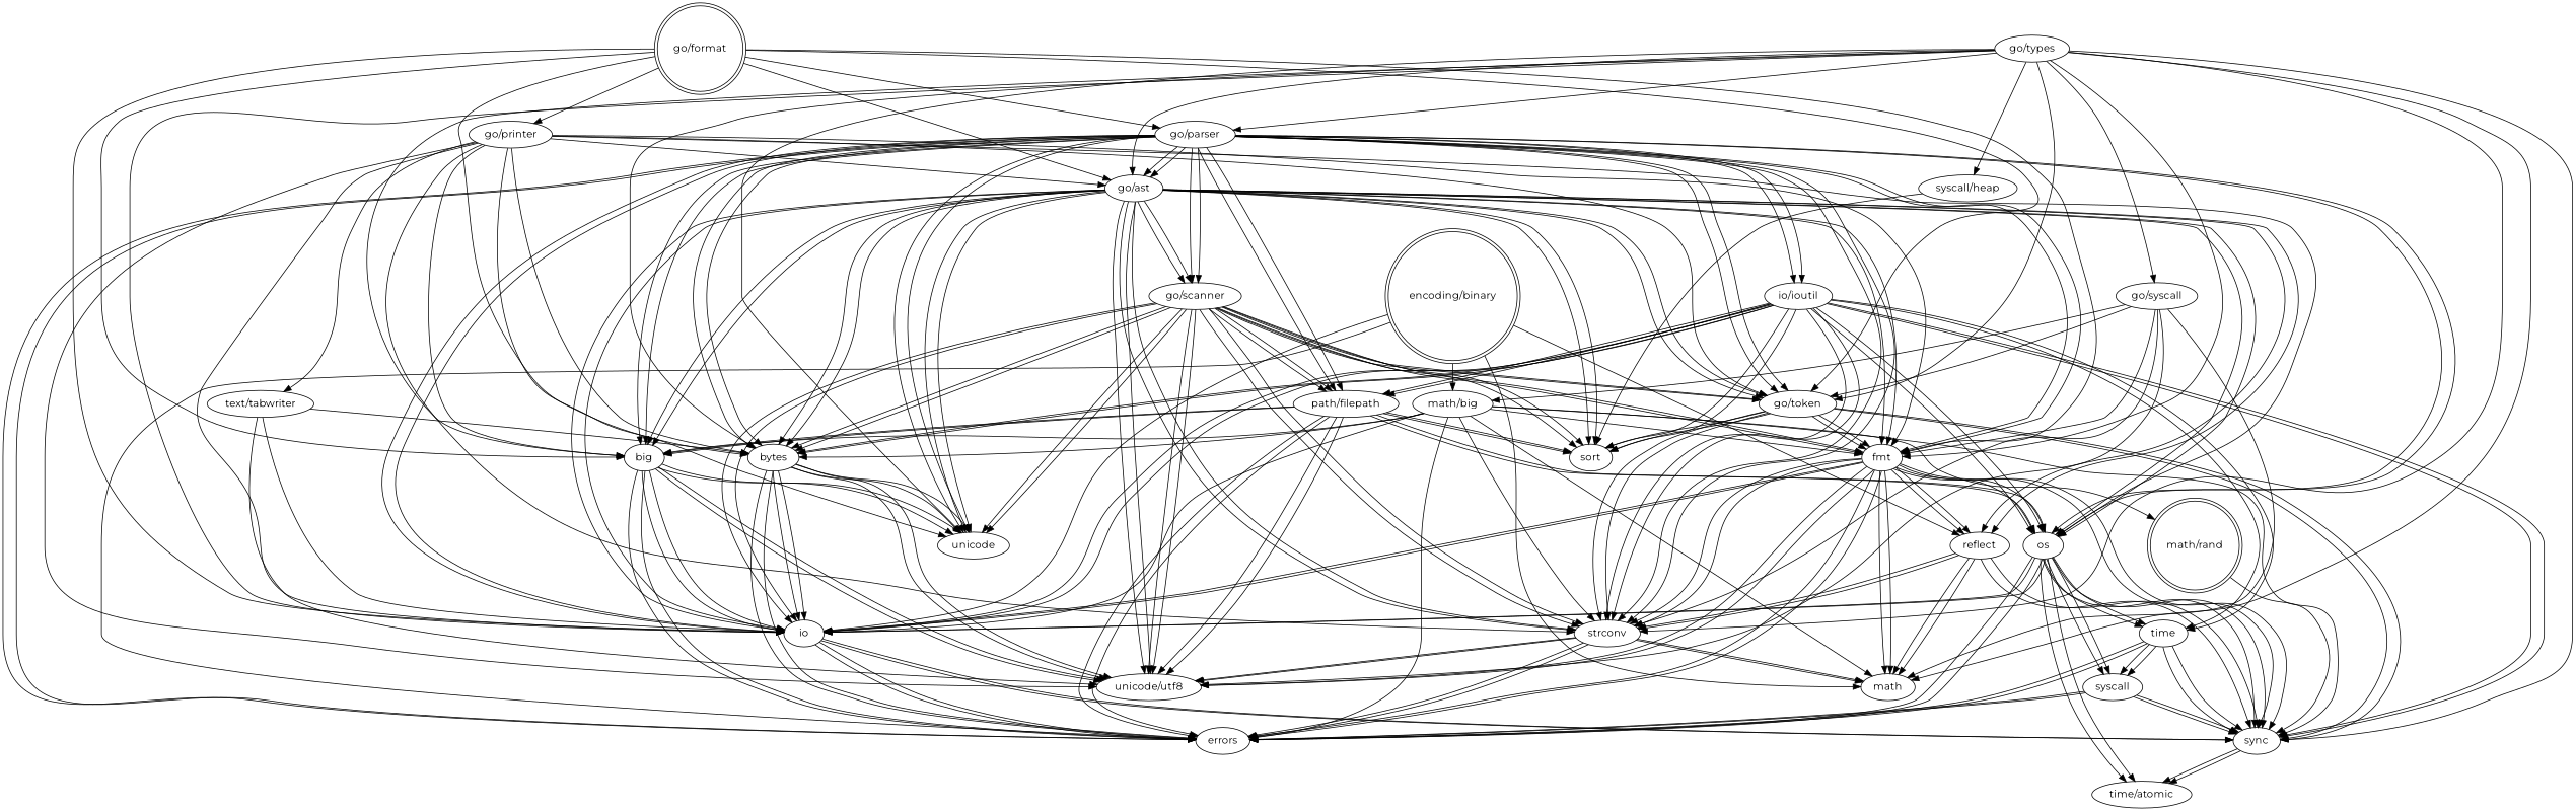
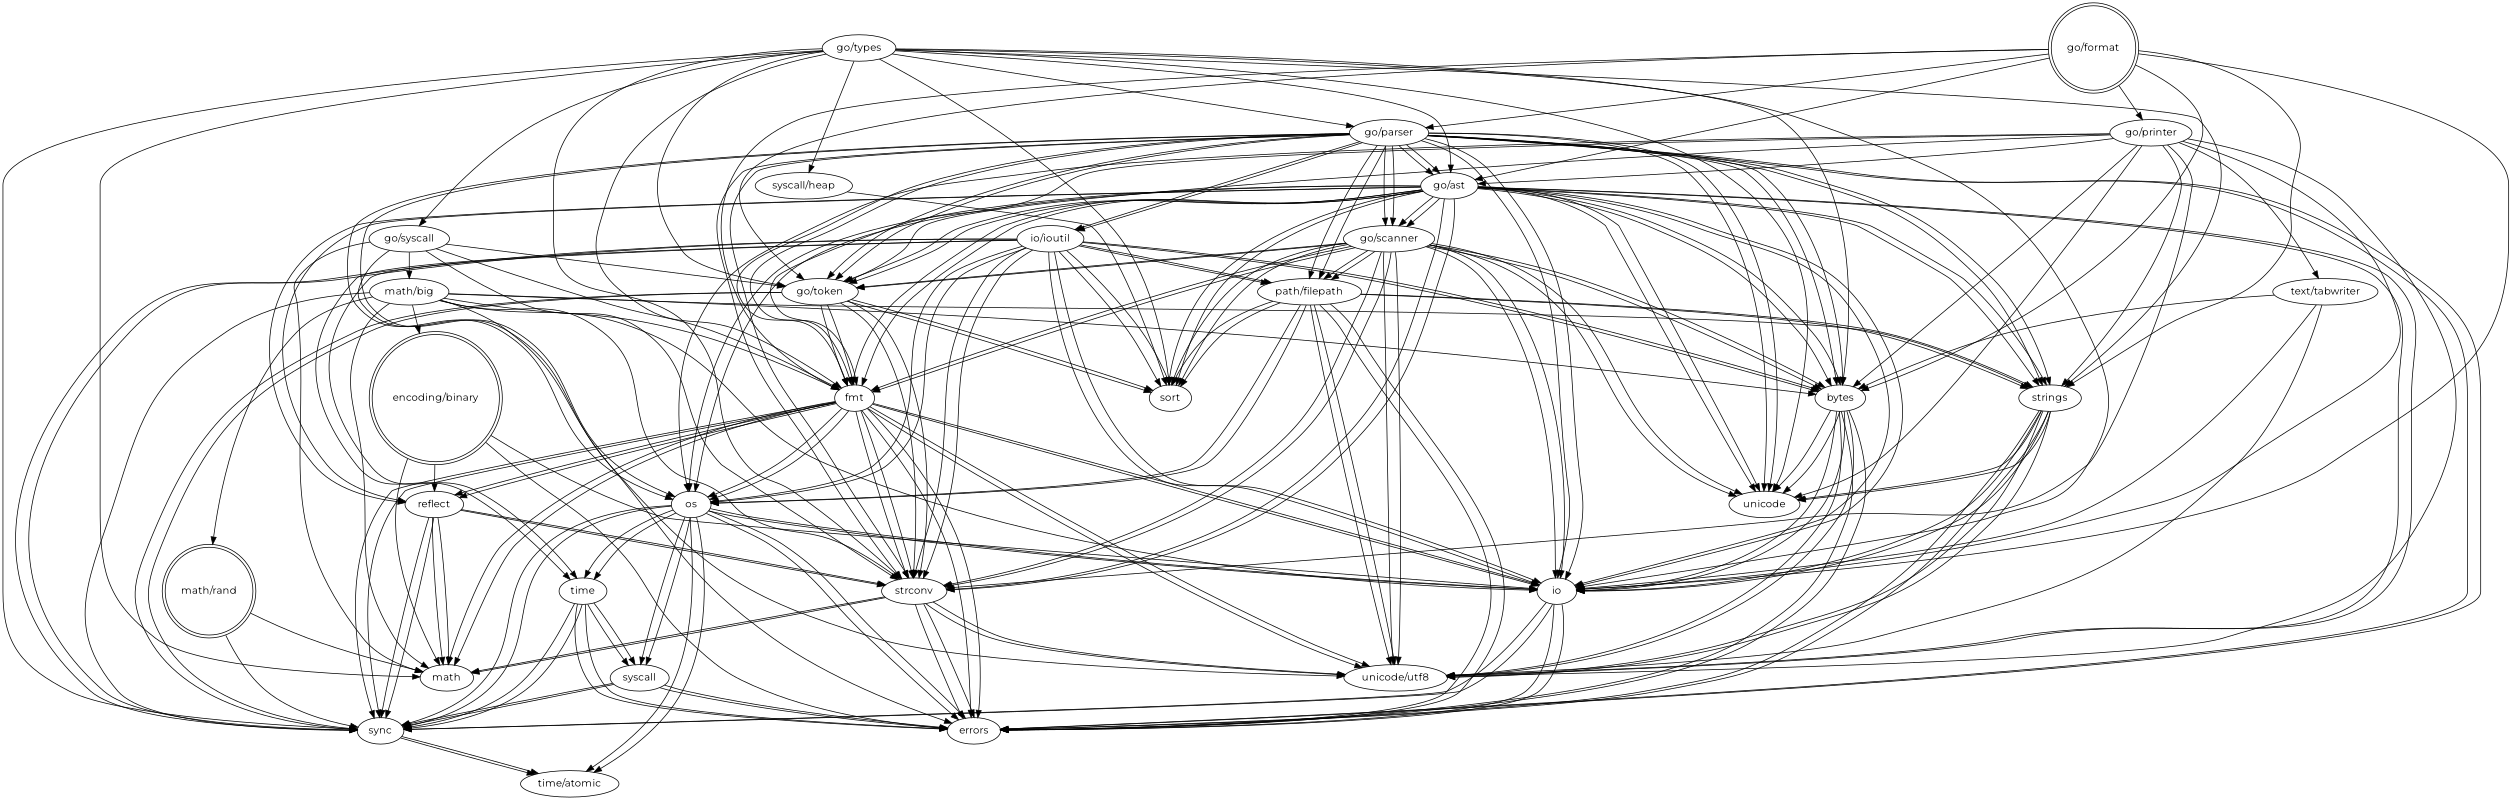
  digraph {
    fontname=Montserrat
    fontsize=18
    labeljust=c
    labelloc=t
    rankdir=TB
    style=filled
    node [fontname=Montserrat]
    edge [fontname=Montserrat]
    n1 [label=io]
    n2 [label=sync]
    n3 [label=errors]
    n4 [label="time/atomic"]
    n5 [label=time]
    n6 [label=syscall]
    n7 [label=bytes]
    n8 [label="unicode/utf8"]
    n9 [label=unicode]
    n10 [label="go/types"]
    n11 [label="go/syscall"]
    n12 [label=strconv]
    n13 [label=math]
    n14 [label=fmt]
    n15 [label="go/token"]
    n16 [label="go/ast"]
-   n17 [label=big]
+   n17 [label=strings]
    n18 [label=sort]
    n19 [label="syscall/heap"]
    n20 [label="go/parser"]
    n21 [label="math/big"]
    n22 [label="encoding/binary" shape=doublecircle]
    n23 [label="math/rand" shape=doublecircle]
    n24 [label=reflect]
    n25 [label=os]
    n26 [label="go/scanner"]
    n27 [label="path/filepath"]
    n28 [label="go/printer"]
    n29 [label="text/tabwriter"]
    n30 [label="io/ioutil"]
    n31 [label="go/format" shape=doublecircle]
    n1 -> n2
    n1 -> n2
    n1 -> n3
    n1 -> n3
    n2 -> n4
    n2 -> n4
    n5 -> n2
    n5 -> n2
    n5 -> n3
    n5 -> n3
    n5 -> n6
    n5 -> n6
    n6 -> n2
    n6 -> n2
    n6 -> n3
    n6 -> n3
    n7 -> n1
    n7 -> n1
    n7 -> n3
    n7 -> n3
    n7 -> n8
    n7 -> n8
    n7 -> n9
    n7 -> n9
    n10 -> n1
    n10 -> n2
    n10 -> n7
    n10 -> n9
    n10 -> n11
    n10 -> n12
    n10 -> n13
    n10 -> n14
    n10 -> n15
    n10 -> n16
    n10 -> n17
+   n10 -> n18
    n10 -> n19
    n10 -> n20
    n11 -> n8
    n11 -> n12
    n11 -> n13
    n11 -> n14
    n11 -> n15
    n11 -> n21
    n12 -> n3
    n12 -> n3
    n12 -> n8
    n12 -> n8
    n12 -> n13
    n12 -> n13
    n14 -> n1
    n14 -> n1
    n14 -> n2
    n14 -> n2
    n14 -> n3
    n14 -> n3
    n14 -> n8
    n14 -> n8
    n14 -> n12
    n14 -> n12
    n14 -> n13
    n14 -> n13
    n14 -> n24
    n14 -> n24
    n14 -> n25
    n14 -> n25
    n15 -> n2
    n15 -> n2
    n15 -> n12
    n15 -> n12
    n15 -> n14
    n15 -> n14
    n15 -> n18
    n15 -> n18
    n16 -> n1
    n16 -> n1
    n16 -> n7
    n16 -> n7
    n16 -> n8
    n16 -> n8
    n16 -> n9
    n16 -> n9
    n16 -> n12
    n16 -> n12
    n16 -> n14
    n16 -> n14
    n16 -> n15
    n16 -> n15
    n16 -> n17
    n16 -> n17
    n16 -> n18
    n16 -> n18
    n16 -> n24
    n16 -> n24
    n16 -> n25
    n16 -> n25
    n16 -> n26
    n16 -> n26
    n17 -> n1
    n17 -> n1
    n17 -> n3
    n17 -> n3
    n17 -> n8
    n17 -> n8
    n17 -> n9
    n17 -> n9
    n19 -> n18
    n20 -> n1
    n20 -> n1
    n20 -> n3
    n20 -> n3
    n20 -> n7
    n20 -> n7
    n20 -> n9
    n20 -> n9
    n20 -> n12
    n20 -> n12
    n20 -> n14
    n20 -> n14
    n20 -> n15
    n20 -> n15
    n20 -> n16
    n20 -> n16
    n20 -> n17
    n20 -> n17
    n20 -> n25
    n20 -> n25
    n20 -> n26
    n20 -> n26
    n20 -> n27
    n20 -> n27
    n20 -> n30
    n20 -> n30
    n21 -> n1
    n21 -> n2
    n21 -> n3
    n21 -> n7
    n21 -> n12
    n21 -> n13
    n21 -> n14
    n21 -> n17
-   n22 -> n21
+   n21 -> n22
    n21 -> n23
    n22 -> n1
    n22 -> n3
    n22 -> n13
    n22 -> n24
    n23 -> n2
+   n23 -> n13
    n24 -> n2
    n24 -> n2
    n24 -> n12
    n24 -> n12
    n24 -> n13
    n24 -> n13
    n25 -> n1
    n25 -> n1
    n25 -> n2
    n25 -> n2
    n25 -> n3
    n25 -> n3
    n25 -> n4
    n25 -> n4
    n25 -> n5
    n25 -> n5
    n25 -> n6
    n25 -> n6
    n26 -> n1
    n26 -> n1
    n26 -> n7
    n26 -> n7
    n26 -> n8
    n26 -> n8
    n26 -> n9
    n26 -> n9
    n26 -> n12
    n26 -> n12
    n26 -> n14
    n26 -> n14
    n26 -> n15
    n26 -> n15
    n26 -> n18
    n26 -> n18
    n26 -> n27
    n26 -> n27
    n27 -> n3
    n27 -> n3
    n27 -> n8
    n27 -> n8
    n27 -> n17
    n27 -> n17
    n27 -> n18
    n27 -> n18
    n27 -> n25
    n27 -> n25
    n28 -> n1
    n28 -> n7
    n28 -> n8
    n28 -> n9
    n28 -> n12
    n28 -> n14
    n28 -> n15
    n28 -> n16
    n28 -> n17
    n28 -> n25
    n28 -> n29
    n29 -> n1
    n29 -> n7
    n29 -> n8
    n30 -> n1
    n30 -> n1
    n30 -> n2
    n30 -> n2
    n30 -> n5
    n30 -> n5
    n30 -> n7
    n30 -> n7
    n30 -> n12
    n30 -> n12
    n30 -> n18
    n30 -> n18
    n30 -> n25
    n30 -> n25
    n30 -> n27
    n30 -> n27
    n31 -> n1
    n31 -> n7
    n31 -> n14
    n31 -> n15
    n31 -> n16
    n31 -> n17
    n31 -> n20
    n31 -> n28
  }
